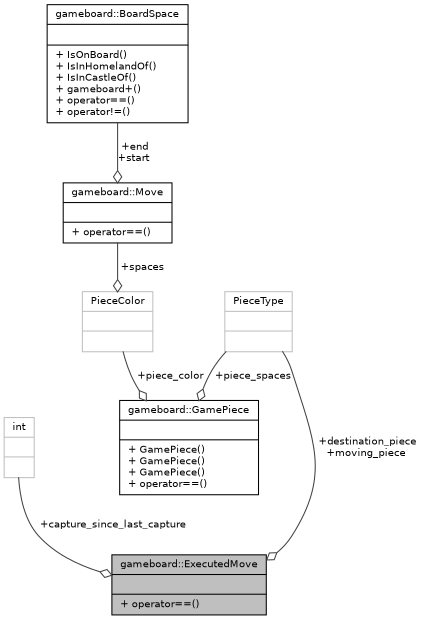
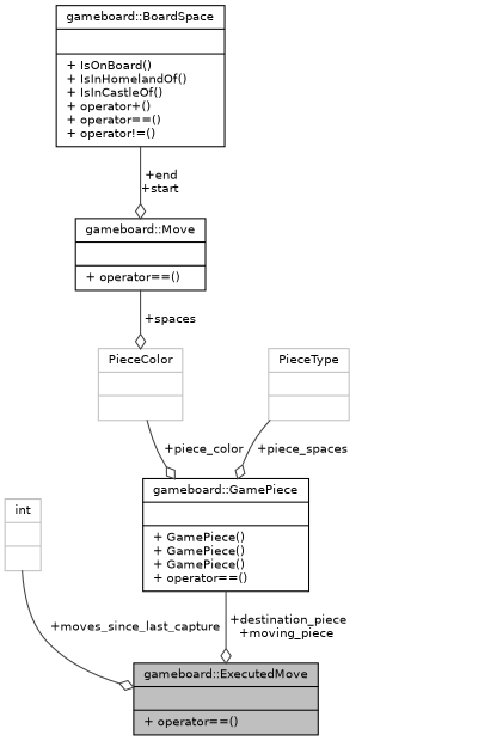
  digraph {
    node [color=black fillcolor=white fontname=Helvetica fontsize=10 shape=record style=filled]
    edge [arrowhead=odiamond color=grey25 fontname=Helvetica fontsize=10 labelfontname=Helvetica labelfontsize=10 style=solid]
    n1 [fillcolor=grey75 fontcolor=black height=0.2 label="{gameboard::ExecutedMove\n||+ operator==()\l}" width=0.4]
    n2 [height=0.2 label="{gameboard::Move\n||+ operator==()\l}" width=0.4]
    n3 [color=grey75 height=0.2 label="{PieceColor\n||}" width=0.4]
-   n4 [height=0.2 label="{gameboard::BoardSpace\n||+ IsOnBoard()\l+ IsInHomelandOf()\l+ IsInCastleOf()\l+ gameboard+()\l+ operator==()\l+ operator!=()\l}" width=0.4]
+   n4 [height=0.2 label="{gameboard::BoardSpace\n||+ IsOnBoard()\l+ IsInHomelandOf()\l+ IsInCastleOf()\l+ operator+()\l+ operator==()\l+ operator!=()\l}" width=0.4]
    n5 [color=grey75 height=0.2 label="{int\n||}" width=0.4]
    n6 [height=0.2 label="{gameboard::GamePiece\n||+ GamePiece()\l+ GamePiece()\l+ GamePiece()\l+ operator==()\l}" width=0.4]
    n7 [color=grey75 height=0.2 label="{PieceType\n||}" width=0.4]
    n2 -> n3 [label=" +spaces"]
    n3 -> n6 [label=" +piece_color"]
    n4 -> n2 [label=" +end\n+start"]
-   n5 -> n1 [label=" +capture_since_last_capture"]
-   n7 -> n1 [label=" +destination_piece\n+moving_piece"]
+   n5 -> n1 [label=" +moves_since_last_capture"]
+   n6 -> n1 [label=" +destination_piece\n+moving_piece"]
    n7 -> n6 [label=" +piece_spaces"]
  }
